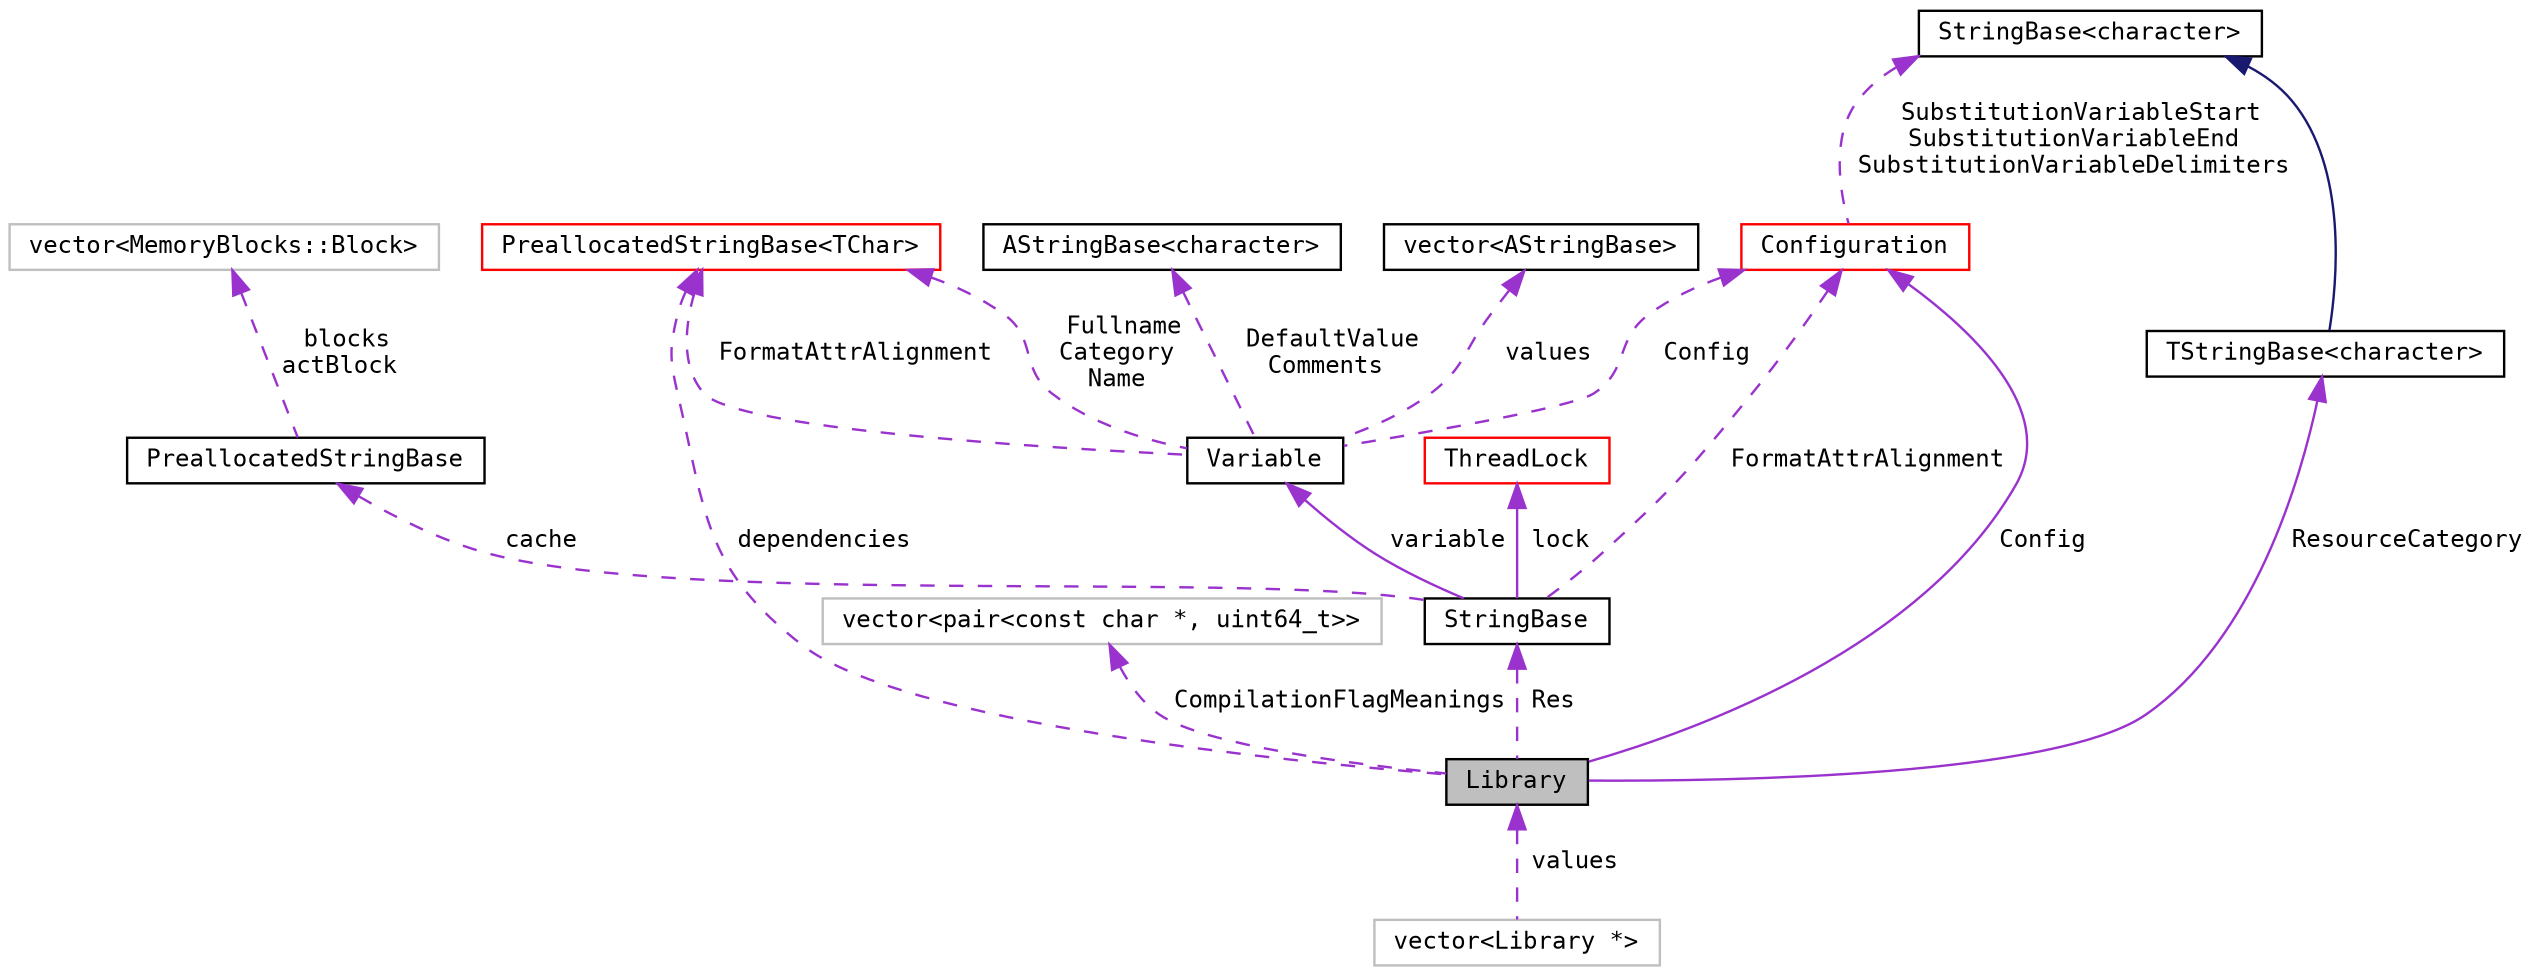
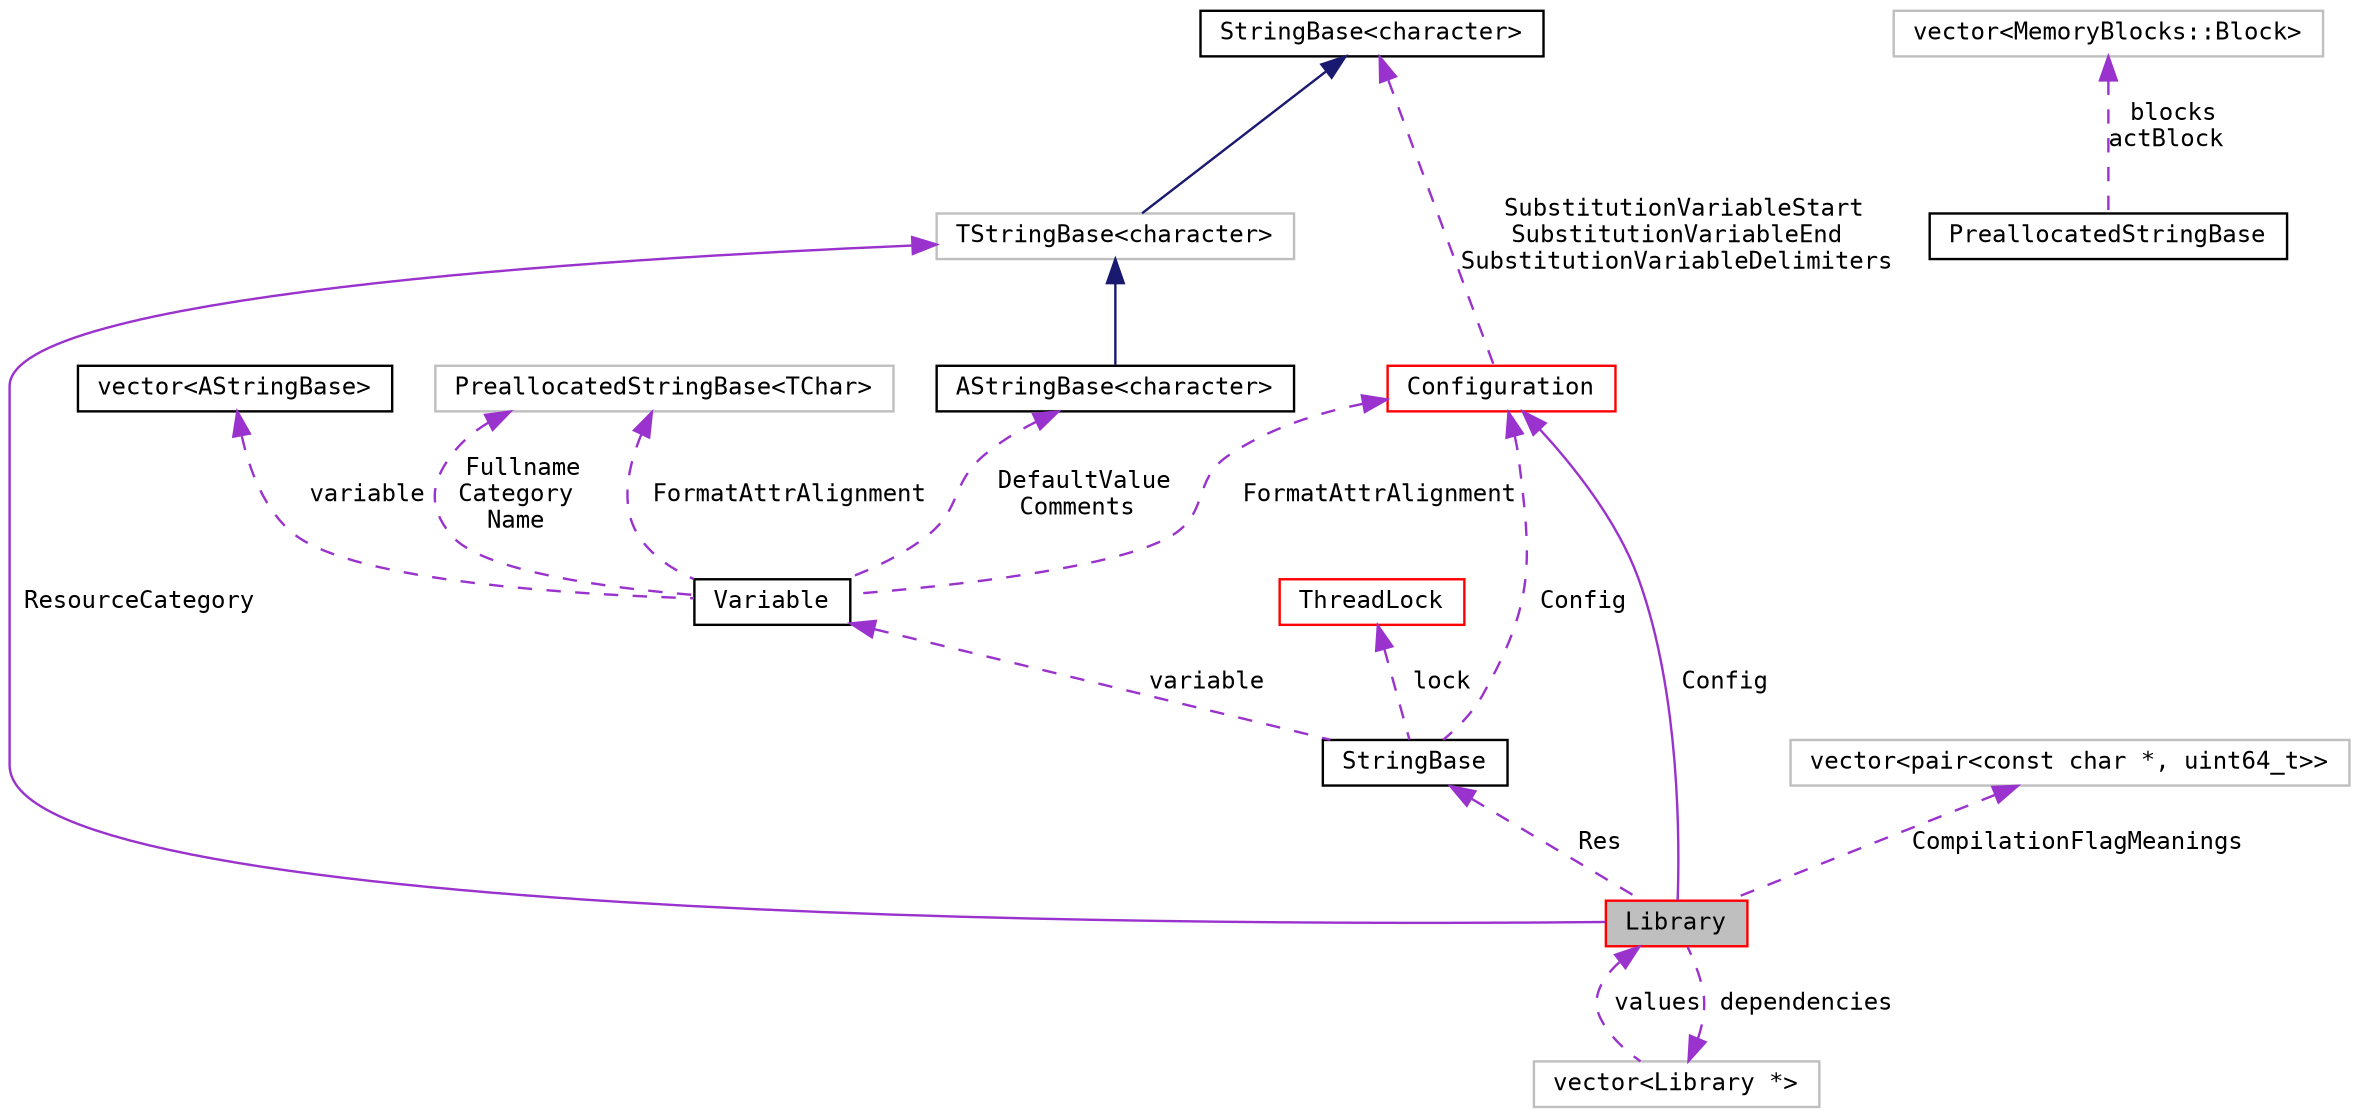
  digraph {
    fontname="DejaVu Sans Mono"
    rankdir=TB
    node [color=black fillcolor=white fontname="DejaVu Sans Mono" fontsize=10 shape=record style=filled]
    edge [color=darkorchid3 dir=back fontname="DejaVu Sans Mono" fontsize=10 labelfontname=Helvetica labelfontsize=10 style=dashed]
-   n1 [fillcolor=grey75 fontcolor=black height=0.2 label=Library width=0.4]
+   n1 [color=red fillcolor=grey75 fontcolor=black height=0.2 label=Library width=0.4]
    n2 [color=grey75 height=0.2 label="vector\<Library *\>" width=0.4]
    n3 [color=grey75 height=0.2 label="vector\<MemoryBlocks::Block\>" width=0.4]
    n4 [height=0.2 label=PreallocatedStringBase width=0.4]
    n5 [height=0.2 label=StringBase width=0.4]
    n6 [height=0.2 label="vector\<AStringBase\>" width=0.4]
    n7 [height=0.2 label=Variable width=0.4]
    n8 [color=grey75 height=0.2 label="vector\<pair\<const char *, uint64_t\>\>" width=0.4]
-   n9 [height=0.2 label="TStringBase\<character\>" width=0.4]
+   n9 [color=grey75 height=0.2 label="TStringBase\<character\>" width=0.4]
    n10 [height=0.2 label="AStringBase\<character\>" width=0.4]
    n11 [height=0.2 label="StringBase\<character\>" width=0.4]
    n12 [color=red height=0.2 label=Configuration width=0.4]
-   n13 [color=red height=0.2 label="PreallocatedStringBase\<TChar\>" width=0.4]
+   n13 [color=grey75 height=0.2 label="PreallocatedStringBase\<TChar\>" width=0.4]
    n14 [color=red height=0.2 label=ThreadLock width=0.4]
    n1 -> n2 [label=" values"]
-   n13 -> n1 [label=" dependencies"]
+   n2 -> n1 [label=" dependencies"]
    n3 -> n4 [label=" blocks\nactBlock"]
-   n4 -> n5 [label=" cache"]
    n5 -> n1 [label=" Res"]
-   n6 -> n7 [label=" values"]
-   n7 -> n5 [label=" variable" style=solid]
+   n6 -> n7 [label=" variable"]
+   n7 -> n5 [label=" variable"]
    n8 -> n1 [label=" CompilationFlagMeanings"]
    n9 -> n1 [label=" ResourceCategory" style=solid]
+   n9 -> n10 [color=midnightblue style=solid]
    n10 -> n7 [label=" DefaultValue\nComments"]
    n11 -> n9 [color=midnightblue style=solid]
    n11 -> n12 [label=" SubstitutionVariableStart\nSubstitutionVariableEnd\nSubstitutionVariableDelimiters"]
    n12 -> n1 [label=" Config" style=solid]
-   n12 -> n5 [label=" FormatAttrAlignment"]
-   n12 -> n7 [label=" Config"]
+   n12 -> n5 [label=" Config"]
+   n12 -> n7 [label=" FormatAttrAlignment"]
    n13 -> n7 [label=" Fullname\nCategory\nName"]
    n13 -> n7 [label=" FormatAttrAlignment"]
-   n14 -> n5 [label=" lock" style=solid]
+   n14 -> n5 [label=" lock"]
  }
